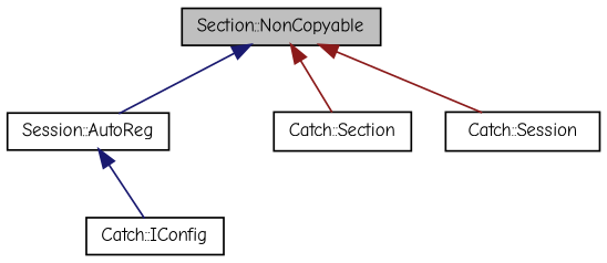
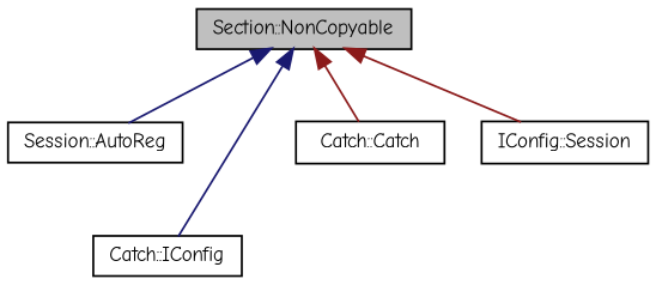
  digraph {
    fontname="Comic Neue"
    node [color=black fillcolor=white fontname="Comic Neue" fontsize=10 shape=record style=filled]
    edge [color=midnightblue dir=back fontname="Comic Neue" fontsize=10 labelfontname=Helvetica labelfontsize=10 style=solid]
    n1 [fillcolor=grey75 fontcolor=black height=0.2 label="Section::NonCopyable" width=0.4]
    n2 [height=0.2 label="Session::AutoReg" width=0.4]
    n3 [height=0.2 label="Catch::IConfig" width=0.4]
-   n4 [height=0.2 label="Catch::Section" width=0.4]
-   n5 [height=0.2 label="Catch::Session" width=0.4]
+   n4 [height=0.2 label="Catch::Catch" width=0.4]
+   n5 [height=0.2 label="IConfig::Session" width=0.4]
    n1 -> n2
-   n2 -> n3
+   n1 -> n3
    n1 -> n4 [color=firebrick4]
    n1 -> n5 [color=firebrick4]
  }
